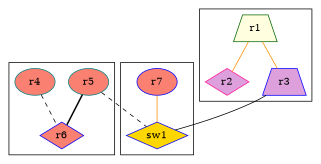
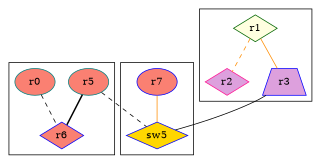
  digraph {
    node [color=blue fillcolor=salmon shape=ellipse style=filled]
    edge [color=black dir=none style=dashed]
-   r4 [color=teal]
+   r4 [color=teal label=r0]
    r5 [color=teal]
    r6 [shape=diamond]
-   r1 [color=darkgreen fillcolor=lightyellow shape=trapezium]
+   r1 [color=darkgreen fillcolor=lightyellow shape=diamond]
    r2 [color=deeppink fillcolor=plum shape=diamond]
    r3 [fillcolor=plum shape=trapezium]
-   sw1 [fillcolor=gold shape=diamond]
+   sw1 [fillcolor=gold shape=diamond label=sw5]
    r7
    subgraph cluster_1 {
      r4
      r5
      r6
    }
    subgraph cluster_2 {
      r1
      r2
      r3
    }
    subgraph cluster_3 {
      sw1
      r7
    }
    r4 -> r6
    r5 -> r6 [style=bold]
    r5 -> sw1
-   r1 -> r2 [color=darkorange style=solid]
+   r1 -> r2 [color=darkorange]
    r1 -> r3 [color=darkorange style=solid]
    r3 -> sw1 [style=solid]
    r7 -> sw1 [color=darkorange style=solid]
  }
